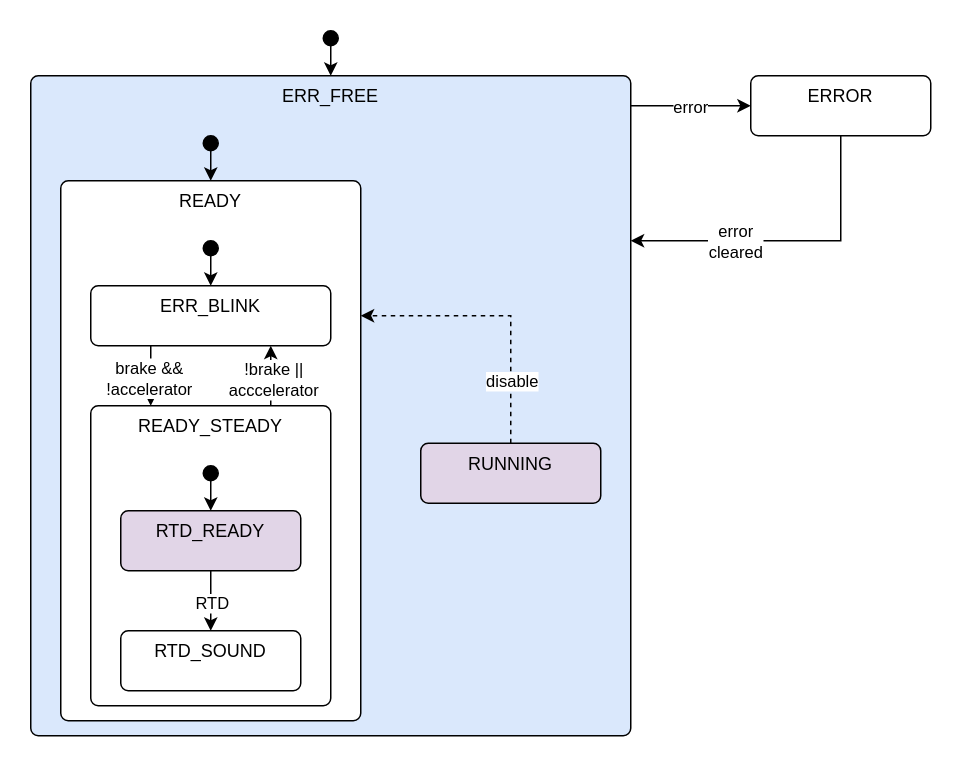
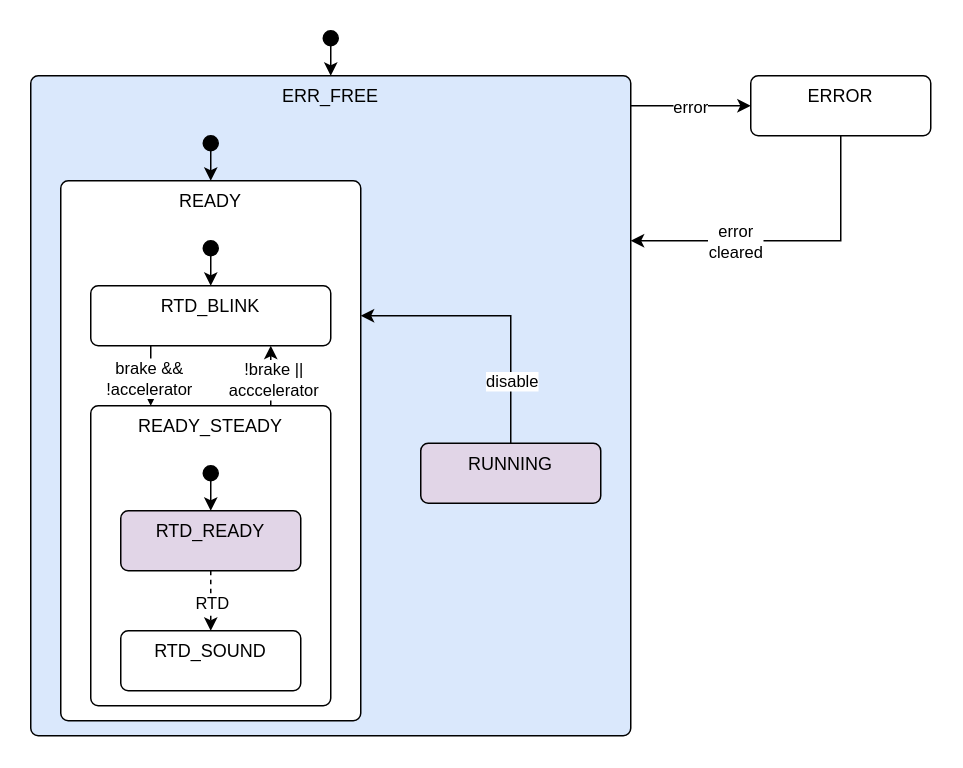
  <mxCell id="0" />
  <mxCell id="1" parent="0" />
  <mxCell id="2" style="edgeStyle=orthogonalEdgeStyle;rounded=0;orthogonalLoop=1;jettySize=auto;html=1;entryX=0;entryY=0.5;entryDx=0;entryDy=0;" parent="1" source="4" target="7" edge="1"><mxGeometry relative="1" as="geometry"><Array as="points"><mxPoint x="450" y="70" /><mxPoint x="450" y="70" /></Array></mxGeometry></mxCell>
  <mxCell id="3" value="error" style="edgeLabel;html=1;align=center;verticalAlign=middle;resizable=0;points=[];" parent="2" vertex="1" connectable="0"><mxGeometry x="-0.027" relative="1" as="geometry"><mxPoint as="offset" /></mxGeometry></mxCell>
  <mxCell id="4" value="ERR_FREE" style="html=1;align=center;verticalAlign=top;rounded=1;absoluteArcSize=1;arcSize=10;dashed=0;whiteSpace=wrap;fillColor=#dae8fc;" parent="1" vertex="1"><mxGeometry y="50" width="400" height="440" as="geometry" x="20" /></mxCell>
  <mxCell id="5" style="edgeStyle=orthogonalEdgeStyle;rounded=0;orthogonalLoop=1;jettySize=auto;html=1;entryX=1;entryY=0.25;entryDx=0;entryDy=0;" parent="1" source="7" target="4" edge="1"><mxGeometry relative="1" as="geometry"><Array as="points"><mxPoint x="560" y="160" /></Array></mxGeometry></mxCell>
  <mxCell id="6" value="error&lt;div&gt;cleared&lt;/div&gt;" style="edgeLabel;html=1;align=center;verticalAlign=middle;resizable=0;points=[];" parent="5" vertex="1" connectable="0"><mxGeometry x="0.344" relative="1" as="geometry"><mxPoint as="offset" /></mxGeometry></mxCell>
  <mxCell id="7" value="ERROR" style="html=1;align=center;verticalAlign=top;rounded=1;absoluteArcSize=1;arcSize=10;dashed=0;whiteSpace=wrap;" parent="1" vertex="1"><mxGeometry x="500" y="50" width="120" height="40" as="geometry" /></mxCell>
  <mxCell id="8" style="edgeStyle=orthogonalEdgeStyle;rounded=0;orthogonalLoop=1;jettySize=auto;html=1;exitX=0.5;exitY=1;exitDx=0;exitDy=0;entryX=0.5;entryY=0;entryDx=0;entryDy=0;" parent="1" source="9" target="4" edge="1"><mxGeometry relative="1" as="geometry" /></mxCell>
  <mxCell id="9" value="" style="shape=ellipse;html=1;fillColor=strokeColor;fontSize=18;fontColor=#ffffff;" parent="1" vertex="1"><mxGeometry x="215" y="20" width="10" height="10" as="geometry" /></mxCell>
  <mxCell id="10" value="READY" style="html=1;align=center;verticalAlign=top;rounded=1;absoluteArcSize=1;arcSize=10;dashed=0;whiteSpace=wrap;" parent="1" vertex="1"><mxGeometry x="40" y="120" width="200" height="360" as="geometry" /></mxCell>
- <mxCell id="11" style="edgeStyle=orthogonalEdgeStyle;rounded=0;orthogonalLoop=1;jettySize=auto;html=1;exitX=0.5;exitY=0;exitDx=0;exitDy=0;entryX=1;entryY=0.25;entryDx=0;entryDy=0;dashed=1;" parent="1" source="13" target="10" edge="1"><mxGeometry relative="1" as="geometry"><Array as="points"><mxPoint x="340" y="210" /></Array></mxGeometry></mxCell>
+ <mxCell id="11" style="edgeStyle=orthogonalEdgeStyle;rounded=0;orthogonalLoop=1;jettySize=auto;html=1;exitX=0.5;exitY=0;exitDx=0;exitDy=0;entryX=1;entryY=0.25;entryDx=0;entryDy=0;" parent="1" source="13" target="10" edge="1"><mxGeometry relative="1" as="geometry"><Array as="points"><mxPoint x="340" y="210" /></Array></mxGeometry></mxCell>
  <mxCell id="12" value="disable" style="edgeLabel;html=1;align=center;verticalAlign=middle;resizable=0;points=[];" parent="11" vertex="1" connectable="0"><mxGeometry x="-0.549" relative="1" as="geometry"><mxPoint as="offset" /></mxGeometry></mxCell>
  <mxCell id="13" value="RUNNING" style="html=1;align=center;verticalAlign=top;rounded=1;absoluteArcSize=1;arcSize=10;dashed=0;whiteSpace=wrap;fillColor=#e1d5e7;" parent="1" vertex="1"><mxGeometry x="280" y="295" width="120" height="40" as="geometry" /></mxCell>
  <mxCell id="14" value="" style="group" parent="1" vertex="1" connectable="0"><mxGeometry x="60" y="160" width="160" height="310" as="geometry" /></mxCell>
  <mxCell id="15" style="edgeStyle=orthogonalEdgeStyle;rounded=0;orthogonalLoop=1;jettySize=auto;html=1;exitX=0.75;exitY=0;exitDx=0;exitDy=0;entryX=0.75;entryY=1;entryDx=0;entryDy=0;" parent="14" source="17" target="20" edge="1"><mxGeometry relative="1" as="geometry" /></mxCell>
  <mxCell id="16" value="!brake ||&lt;div&gt;acccelerator&lt;/div&gt;" style="edgeLabel;html=1;align=center;verticalAlign=middle;resizable=0;points=[];" parent="15" vertex="1" connectable="0"><mxGeometry x="-0.1" y="-1" relative="1" as="geometry"><mxPoint as="offset" /></mxGeometry></mxCell>
  <mxCell id="17" value="READY_STEADY" style="html=1;align=center;verticalAlign=top;rounded=1;absoluteArcSize=1;arcSize=10;dashed=0;whiteSpace=wrap;" parent="14" vertex="1"><mxGeometry y="110" width="160" height="200" as="geometry" /></mxCell>
  <mxCell id="18" style="edgeStyle=orthogonalEdgeStyle;rounded=0;orthogonalLoop=1;jettySize=auto;html=1;exitX=0.25;exitY=1;exitDx=0;exitDy=0;entryX=0.25;entryY=0;entryDx=0;entryDy=0;" parent="14" source="20" target="17" edge="1"><mxGeometry relative="1" as="geometry" /></mxCell>
  <mxCell id="19" value="brake &amp;amp;&amp;amp;&lt;div&gt;!accelerator&lt;/div&gt;" style="edgeLabel;html=1;align=center;verticalAlign=middle;resizable=0;points=[];" parent="18" vertex="1" connectable="0"><mxGeometry x="0.05" y="-2" relative="1" as="geometry"><mxPoint as="offset" /></mxGeometry></mxCell>
- <mxCell id="20" value="ERR_BLINK" style="html=1;align=center;verticalAlign=top;rounded=1;absoluteArcSize=1;arcSize=10;dashed=0;whiteSpace=wrap;" parent="14" vertex="1"><mxGeometry y="30" width="160" height="40" as="geometry" /></mxCell>
+ <mxCell id="20" value="RTD_BLINK" style="html=1;align=center;verticalAlign=top;rounded=1;absoluteArcSize=1;arcSize=10;dashed=0;whiteSpace=wrap;" parent="14" vertex="1"><mxGeometry y="30" width="160" height="40" as="geometry" /></mxCell>
  <mxCell id="21" value="" style="group" parent="14" vertex="1" connectable="0"><mxGeometry x="20" y="150" width="120" height="150" as="geometry" /></mxCell>
  <mxCell id="22" style="edgeStyle=orthogonalEdgeStyle;rounded=0;orthogonalLoop=1;jettySize=auto;html=1;exitX=0.5;exitY=1;exitDx=0;exitDy=0;entryX=0.5;entryY=0;entryDx=0;entryDy=0;" parent="21" source="23" target="26" edge="1"><mxGeometry relative="1" as="geometry" /></mxCell>
  <mxCell id="23" value="" style="shape=ellipse;html=1;fillColor=strokeColor;fontSize=18;fontColor=#ffffff;" parent="21" vertex="1"><mxGeometry x="55" width="10" height="10" as="geometry" /></mxCell>
- <mxCell id="24" value="" style="edgeStyle=orthogonalEdgeStyle;rounded=0;orthogonalLoop=1;jettySize=auto;html=1;" parent="21" source="26" target="27" edge="1"><mxGeometry relative="1" as="geometry" /></mxCell>
+ <mxCell id="24" value="" style="edgeStyle=orthogonalEdgeStyle;rounded=0;orthogonalLoop=1;jettySize=auto;html=1;dashed=1;" parent="21" source="26" target="27" edge="1"><mxGeometry relative="1" as="geometry" /></mxCell>
  <mxCell id="25" value="RTD" style="edgeLabel;html=1;align=center;verticalAlign=middle;resizable=0;points=[];" parent="24" vertex="1" connectable="0"><mxGeometry x="0.034" relative="1" as="geometry"><mxPoint as="offset" /></mxGeometry></mxCell>
  <mxCell id="26" value="RTD_READY" style="html=1;align=center;verticalAlign=top;rounded=1;absoluteArcSize=1;arcSize=10;dashed=0;whiteSpace=wrap;fillColor=#e1d5e7;" parent="21" vertex="1"><mxGeometry y="30" width="120" height="40" as="geometry" /></mxCell>
  <mxCell id="27" value="RTD_SOUND" style="html=1;align=center;verticalAlign=top;rounded=1;absoluteArcSize=1;arcSize=10;dashed=0;whiteSpace=wrap;" parent="21" vertex="1"><mxGeometry y="110" width="120" height="40" as="geometry" /></mxCell>
  <mxCell id="28" style="edgeStyle=orthogonalEdgeStyle;rounded=0;orthogonalLoop=1;jettySize=auto;html=1;exitX=0.5;exitY=1;exitDx=0;exitDy=0;entryX=0.5;entryY=0;entryDx=0;entryDy=0;" parent="14" source="29" target="20" edge="1"><mxGeometry relative="1" as="geometry" /></mxCell>
  <mxCell id="29" value="" style="shape=ellipse;html=1;fillColor=strokeColor;fontSize=18;fontColor=#ffffff;" parent="14" vertex="1"><mxGeometry x="75" width="10" height="10" as="geometry" /></mxCell>
  <mxCell id="30" style="edgeStyle=orthogonalEdgeStyle;rounded=0;orthogonalLoop=1;jettySize=auto;html=1;exitX=0.5;exitY=1;exitDx=0;exitDy=0;entryX=0.5;entryY=0;entryDx=0;entryDy=0;" parent="1" source="31" target="10" edge="1"><mxGeometry relative="1" as="geometry" /></mxCell>
  <mxCell id="31" value="" style="shape=ellipse;html=1;fillColor=strokeColor;fontSize=18;fontColor=#ffffff;" parent="1" vertex="1"><mxGeometry x="135" y="90" width="10" height="10" as="geometry" /></mxCell>
